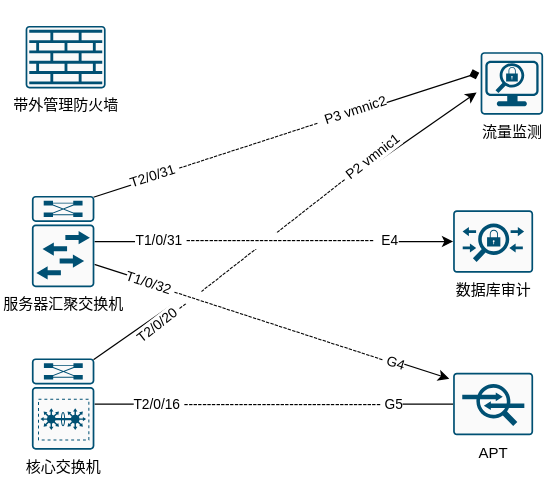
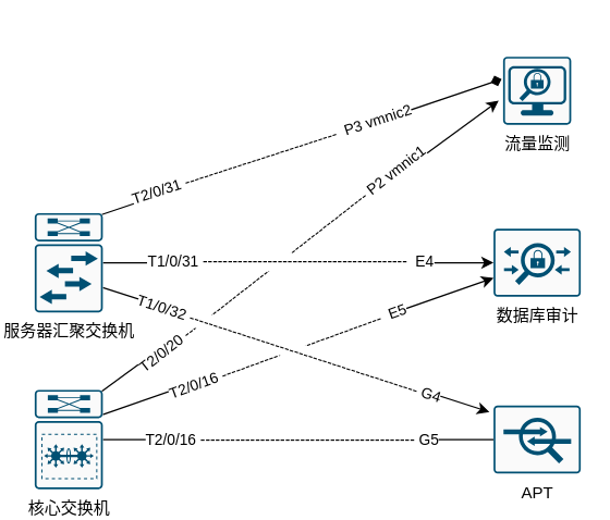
  <mxCell id="0" />
  <mxCell id="1" parent="0" />
  <mxCell id="2" style="edgeStyle=orthogonalEdgeStyle;rounded=0;orthogonalLoop=1;jettySize=auto;html=1;entryX=0;entryY=0.5;entryDx=0;entryDy=0;entryPerimeter=0;endArrow=none;" edge="1" parent="1" source="8" target="17"><mxGeometry relative="1" as="geometry" /></mxCell>
  <mxCell id="3" value="T2/0/16 ------------------------------------------- G5" style="edgeLabel;html=1;align=center;verticalAlign=middle;resizable=0;points=[];" vertex="1" connectable="0" parent="2"><mxGeometry x="-0.036" relative="1" as="geometry"><mxPoint as="offset" /></mxGeometry></mxCell>
  <mxCell id="4" style="edgeStyle=none;rounded=0;orthogonalLoop=1;jettySize=auto;html=1;exitX=0.985;exitY=0.015;exitDx=0;exitDy=0;exitPerimeter=0;entryX=-0.064;entryY=0.646;entryDx=0;entryDy=0;entryPerimeter=0;" edge="1" parent="1" source="8" target="19"><mxGeometry relative="1" as="geometry" /></mxCell>
  <mxCell id="5" value="T2/0/20 ---------------------------------------------- P2 vmnic1" style="edgeLabel;html=1;align=center;verticalAlign=middle;resizable=0;points=[];rotation=-38;" vertex="1" connectable="0" parent="4"><mxGeometry x="-0.092" relative="1" as="geometry"><mxPoint as="offset" /></mxGeometry></mxCell>
+ <mxCell id="6" style="edgeStyle=none;rounded=0;orthogonalLoop=1;jettySize=auto;html=1;exitX=1;exitY=0.25;exitDx=0;exitDy=0;exitPerimeter=0;" edge="1" parent="1" source="8" target="16"><mxGeometry relative="1" as="geometry" /></mxCell>
+ <mxCell id="7" value="T2/0/16 ----------------------------------&amp;nbsp; E5" style="edgeLabel;html=1;align=center;verticalAlign=middle;resizable=0;points=[];rotation=-20;" vertex="1" connectable="0" parent="6"><mxGeometry x="-0.058" y="-1" relative="1" as="geometry"><mxPoint as="offset" /></mxGeometry></mxCell>
  <mxCell id="8" value="核心交换机" style="points=[[0.015,0.015,0],[0.985,0.015,0],[0.985,0.985,0],[0.015,0.985,0],[0.25,0,0],[0.5,0,0],[0.75,0,0],[1,0.25,0],[1,0.5,0],[1,0.75,0],[0.75,1,0],[0.5,1,0],[0.25,1,0],[0,0.75,0],[0,0.5,0],[0,0.25,0]];verticalLabelPosition=bottom;html=1;verticalAlign=top;aspect=fixed;align=center;pointerEvents=1;shape=mxgraph.cisco19.rect;prIcon=6500_vss;fillColor=#FAFAFA;strokeColor=#005073;" vertex="1" parent="1"><mxGeometry x="25" y="286" width="50" height="73" as="geometry" /></mxCell>
  <mxCell id="9" style="edgeStyle=orthogonalEdgeStyle;rounded=0;orthogonalLoop=1;jettySize=auto;html=1;entryX=0;entryY=0.5;entryDx=0;entryDy=0;entryPerimeter=0;" edge="1" parent="1" source="15" target="16"><mxGeometry relative="1" as="geometry" /></mxCell>
  <mxCell id="10" value="T1/0/31 -----------------------------------------&amp;nbsp; E4" style="edgeLabel;html=1;align=center;verticalAlign=middle;resizable=0;points=[];" vertex="1" connectable="0" parent="9"><mxGeometry x="-0.173" relative="1" as="geometry"><mxPoint x="18.2" y="-1.5" as="offset" /></mxGeometry></mxCell>
  <mxCell id="11" style="rounded=0;orthogonalLoop=1;jettySize=auto;html=1;exitX=0.985;exitY=0.015;exitDx=0;exitDy=0;exitPerimeter=0;entryX=-0.022;entryY=0.329;entryDx=0;entryDy=0;entryPerimeter=0;endArrow=diamond;" edge="1" parent="1" source="15" target="19"><mxGeometry relative="1" as="geometry"><mxPoint x="301" y="29" as="targetPoint" /></mxGeometry></mxCell>
  <mxCell id="12" value="T2/0/31 --------------------------------&amp;nbsp; P3 vmnic2" style="edgeLabel;html=1;align=center;verticalAlign=middle;resizable=0;points=[];rotation=-18;" vertex="1" connectable="0" parent="11"><mxGeometry x="-0.146" y="2" relative="1" as="geometry"><mxPoint as="offset" /></mxGeometry></mxCell>
  <mxCell id="13" style="edgeStyle=none;rounded=0;orthogonalLoop=1;jettySize=auto;html=1;exitX=1;exitY=0.75;exitDx=0;exitDy=0;exitPerimeter=0;entryX=-0.048;entryY=0.095;entryDx=0;entryDy=0;entryPerimeter=0;" edge="1" parent="1" source="15" target="17"><mxGeometry relative="1" as="geometry" /></mxCell>
  <mxCell id="14" value="T1/0/32 ------------------------------------------------ G4" style="edgeLabel;html=1;align=center;verticalAlign=middle;resizable=0;points=[];rotation=18;" vertex="1" connectable="0" parent="13"><mxGeometry x="-0.035" relative="1" as="geometry"><mxPoint as="offset" /></mxGeometry></mxCell>
  <mxCell id="15" value="服务器汇聚交换机" style="points=[[0.015,0.015,0],[0.985,0.015,0],[0.985,0.985,0],[0.015,0.985,0],[0.25,0,0],[0.5,0,0],[0.75,0,0],[1,0.25,0],[1,0.5,0],[1,0.75,0],[0.75,1,0],[0.5,1,0],[0.25,1,0],[0,0.75,0],[0,0.5,0],[0,0.25,0]];verticalLabelPosition=bottom;html=1;verticalAlign=top;aspect=fixed;align=center;pointerEvents=1;shape=mxgraph.cisco19.rect;prIcon=l2_modular;fillColor=#FAFAFA;strokeColor=#005073;" vertex="1" parent="1"><mxGeometry x="25" y="156" width="50" height="73" as="geometry" /></mxCell>
  <mxCell id="16" value="数据库审计" style="points=[[0.015,0.015,0],[0.985,0.015,0],[0.985,0.985,0],[0.015,0.985,0],[0.25,0,0],[0.5,0,0],[0.75,0,0],[1,0.25,0],[1,0.5,0],[1,0.75,0],[0.75,1,0],[0.5,1,0],[0.25,1,0],[0,0.75,0],[0,0.5,0],[0,0.25,0]];verticalLabelPosition=bottom;html=1;verticalAlign=top;aspect=fixed;align=center;pointerEvents=1;shape=mxgraph.cisco19.rect;prIcon=acs;fillColor=#FAFAFA;strokeColor=#005073;" vertex="1" parent="1"><mxGeometry x="362" y="167.5" width="64" height="50" as="geometry" /></mxCell>
  <mxCell id="17" value="APT" style="points=[[0.015,0.015,0],[0.985,0.015,0],[0.985,0.985,0],[0.015,0.985,0],[0.25,0,0],[0.5,0,0],[0.75,0,0],[1,0.25,0],[1,0.5,0],[1,0.75,0],[0.75,1,0],[0.5,1,0],[0.25,1,0],[0,0.75,0],[0,0.5,0],[0,0.25,0]];verticalLabelPosition=bottom;html=1;verticalAlign=top;aspect=fixed;align=center;pointerEvents=1;shape=mxgraph.cisco19.rect;prIcon=ips_ids;fillColor=#FAFAFA;strokeColor=#005073;" vertex="1" parent="1"><mxGeometry x="362" y="297.5" width="64" height="50" as="geometry" /></mxCell>
- <mxCell id="18" value="带外管理防火墙" style="points=[[0.015,0.015,0],[0.985,0.015,0],[0.985,0.985,0],[0.015,0.985,0],[0.25,0,0],[0.5,0,0],[0.75,0,0],[1,0.25,0],[1,0.5,0],[1,0.75,0],[0.75,1,0],[0.5,1,0],[0.25,1,0],[0,0.75,0],[0,0.5,0],[0,0.25,0]];verticalLabelPosition=bottom;html=1;verticalAlign=top;aspect=fixed;align=center;pointerEvents=1;shape=mxgraph.cisco19.rect;prIcon=firewall;fillColor=#FAFAFA;strokeColor=#005073;" vertex="1" parent="1"><mxGeometry x="20" y="20" width="64" height="50" as="geometry" /></mxCell>
- <mxCell id="19" value="流量监测" style="points=[[0.015,0.015,0],[0.985,0.015,0],[0.985,0.985,0],[0.015,0.985,0],[0.25,0,0],[0.5,0,0],[0.75,0,0],[1,0.25,0],[1,0.5,0],[1,0.75,0],[0.75,1,0],[0.5,1,0],[0.25,1,0],[0,0.75,0],[0,0.5,0],[0,0.25,0]];verticalLabelPosition=bottom;html=1;verticalAlign=top;aspect=fixed;align=center;pointerEvents=1;shape=mxgraph.cisco19.rect;prIcon=security_management;fillColor=#FAFAFA;strokeColor=#005073;" vertex="1" parent="1"><mxGeometry x="384" y="41" width="50" height="50" as="geometry" /></mxCell>
+ <mxCell id="19" value="流量监测" style="points=[[0.015,0.015,0],[0.985,0.015,0],[0.985,0.985,0],[0.015,0.985,0],[0.25,0,0],[0.5,0,0],[0.75,0,0],[1,0.25,0],[1,0.5,0],[1,0.75,0],[0.75,1,0],[0.5,1,0],[0.25,1,0],[0,0.75,0],[0,0.5,0],[0,0.25,0]];verticalLabelPosition=bottom;html=1;verticalAlign=top;aspect=fixed;align=center;pointerEvents=1;shape=mxgraph.cisco19.rect;prIcon=security_management;fillColor=#FAFAFA;strokeColor=#005073;" vertex="1" parent="1"><mxGeometry x="369" y="41" width="50" height="50" as="geometry" /></mxCell>
